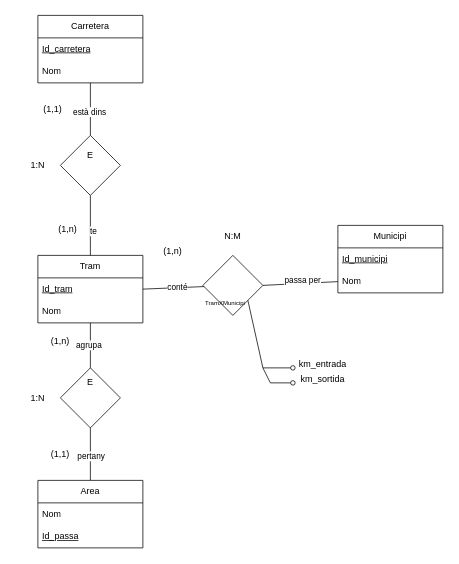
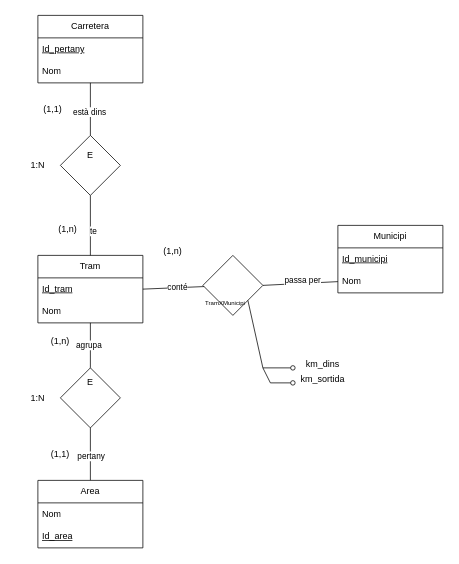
  <mxCell id="0" />
  <mxCell id="1" parent="0" />
  <mxCell id="2" value="Carretera" style="swimlane;fontStyle=0;childLayout=stackLayout;horizontal=1;startSize=30;horizontalStack=0;resizeParent=1;resizeParentMax=0;resizeLast=0;collapsible=1;marginBottom=0;whiteSpace=wrap;html=1;" parent="1" vertex="1"><mxGeometry x="50" y="20" width="140" height="90" as="geometry" /></mxCell>
- <mxCell id="3" value="Id_carretera" style="text;strokeColor=none;fillColor=none;align=left;verticalAlign=middle;spacingLeft=4;spacingRight=4;overflow=hidden;points=[[0,0.5],[1,0.5]];portConstraint=eastwest;rotatable=0;whiteSpace=wrap;html=1;fontStyle=4" parent="2" vertex="1"><mxGeometry y="30" width="140" height="30" as="geometry" /></mxCell>
+ <mxCell id="3" value="Id_pertany" style="text;strokeColor=none;fillColor=none;align=left;verticalAlign=middle;spacingLeft=4;spacingRight=4;overflow=hidden;points=[[0,0.5],[1,0.5]];portConstraint=eastwest;rotatable=0;whiteSpace=wrap;html=1;fontStyle=4" parent="2" vertex="1"><mxGeometry y="30" width="140" height="30" as="geometry" /></mxCell>
  <mxCell id="4" value="Nom" style="text;strokeColor=none;fillColor=none;align=left;verticalAlign=middle;spacingLeft=4;spacingRight=4;overflow=hidden;points=[[0,0.5],[1,0.5]];portConstraint=eastwest;rotatable=0;whiteSpace=wrap;html=1;" parent="2" vertex="1"><mxGeometry y="60" width="140" height="30" as="geometry" /></mxCell>
  <mxCell id="5" value="Tram" style="swimlane;fontStyle=0;childLayout=stackLayout;horizontal=1;startSize=30;horizontalStack=0;resizeParent=1;resizeParentMax=0;resizeLast=0;collapsible=1;marginBottom=0;whiteSpace=wrap;html=1;" parent="1" vertex="1"><mxGeometry x="50" y="340" width="140" height="90" as="geometry" /></mxCell>
  <mxCell id="6" value="Id_tram" style="text;strokeColor=none;fillColor=none;align=left;verticalAlign=middle;spacingLeft=4;spacingRight=4;overflow=hidden;points=[[0,0.5],[1,0.5]];portConstraint=eastwest;rotatable=0;whiteSpace=wrap;html=1;fontStyle=4" parent="5" vertex="1"><mxGeometry y="30" width="140" height="30" as="geometry" /></mxCell>
  <mxCell id="7" value="Nom" style="text;strokeColor=none;fillColor=none;align=left;verticalAlign=middle;spacingLeft=4;spacingRight=4;overflow=hidden;points=[[0,0.5],[1,0.5]];portConstraint=eastwest;rotatable=0;whiteSpace=wrap;html=1;" parent="5" vertex="1"><mxGeometry y="60" width="140" height="30" as="geometry" /></mxCell>
  <mxCell id="8" value="" style="rhombus;whiteSpace=wrap;html=1;" parent="1" vertex="1"><mxGeometry x="80" y="180" width="80" height="80" as="geometry" /></mxCell>
  <mxCell id="9" value="Municipi" style="swimlane;fontStyle=0;childLayout=stackLayout;horizontal=1;startSize=30;horizontalStack=0;resizeParent=1;resizeParentMax=0;resizeLast=0;collapsible=1;marginBottom=0;whiteSpace=wrap;html=1;" parent="1" vertex="1"><mxGeometry x="450" y="300" width="140" height="90" as="geometry" /></mxCell>
  <mxCell id="10" value="Id_municipi" style="text;strokeColor=none;fillColor=none;align=left;verticalAlign=middle;spacingLeft=4;spacingRight=4;overflow=hidden;points=[[0,0.5],[1,0.5]];portConstraint=eastwest;rotatable=0;whiteSpace=wrap;html=1;fontStyle=4" parent="9" vertex="1"><mxGeometry y="30" width="140" height="30" as="geometry" /></mxCell>
  <mxCell id="11" value="Nom" style="text;strokeColor=none;fillColor=none;align=left;verticalAlign=middle;spacingLeft=4;spacingRight=4;overflow=hidden;points=[[0,0.5],[1,0.5]];portConstraint=eastwest;rotatable=0;whiteSpace=wrap;html=1;" parent="9" vertex="1"><mxGeometry y="60" width="140" height="30" as="geometry" /></mxCell>
  <mxCell id="12" value="" style="rhombus;whiteSpace=wrap;html=1;" parent="1" vertex="1"><mxGeometry x="270" y="340" width="80" height="80" as="geometry" /></mxCell>
  <mxCell id="13" value="" style="rhombus;whiteSpace=wrap;html=1;" parent="1" vertex="1"><mxGeometry x="80" y="490" width="80" height="80" as="geometry" /></mxCell>
  <mxCell id="14" value="" style="endArrow=none;html=1;rounded=0;entryX=0.5;entryY=1;entryDx=0;entryDy=0;exitX=0.5;exitY=0;exitDx=0;exitDy=0;" parent="1" source="8" target="2" edge="1"><mxGeometry width="50" height="50" relative="1" as="geometry"><mxPoint x="290" y="410" as="sourcePoint" /><mxPoint x="340" y="360" as="targetPoint" /></mxGeometry></mxCell>
  <mxCell id="15" value="està dins" style="edgeLabel;html=1;align=center;verticalAlign=middle;resizable=0;points=[];" parent="14" vertex="1" connectable="0"><mxGeometry x="-0.1" y="2" relative="1" as="geometry"><mxPoint as="offset" /></mxGeometry></mxCell>
  <mxCell id="16" value="" style="endArrow=none;html=1;rounded=0;entryX=0.5;entryY=1;entryDx=0;entryDy=0;exitX=0.5;exitY=0;exitDx=0;exitDy=0;" parent="1" source="5" target="8" edge="1"><mxGeometry width="50" height="50" relative="1" as="geometry"><mxPoint x="80" y="320" as="sourcePoint" /><mxPoint x="130" y="270" as="targetPoint" /></mxGeometry></mxCell>
  <mxCell id="17" value="te" style="edgeLabel;html=1;align=center;verticalAlign=middle;resizable=0;points=[];" parent="16" vertex="1" connectable="0"><mxGeometry x="-0.175" y="-3" relative="1" as="geometry"><mxPoint as="offset" /></mxGeometry></mxCell>
  <mxCell id="18" value="" style="endArrow=none;html=1;rounded=0;entryX=1;entryY=0.5;entryDx=0;entryDy=0;" parent="1" source="12" edge="1"><mxGeometry width="50" height="50" relative="1" as="geometry"><mxPoint x="220" y="500" as="sourcePoint" /><mxPoint x="190" y="385" as="targetPoint" /></mxGeometry></mxCell>
  <mxCell id="19" value="conté" style="edgeLabel;html=1;align=center;verticalAlign=middle;resizable=0;points=[];" parent="18" vertex="1" connectable="0"><mxGeometry x="-0.129" y="-1" relative="1" as="geometry"><mxPoint as="offset" /></mxGeometry></mxCell>
  <mxCell id="20" value="" style="endArrow=none;html=1;rounded=0;entryX=1;entryY=0.5;entryDx=0;entryDy=0;exitX=0;exitY=0.5;exitDx=0;exitDy=0;" parent="1" target="12" edge="1"><mxGeometry width="50" height="50" relative="1" as="geometry"><mxPoint x="450" y="375" as="sourcePoint" /><mxPoint x="300" y="460" as="targetPoint" /></mxGeometry></mxCell>
  <mxCell id="21" value="passa per" style="edgeLabel;html=1;align=center;verticalAlign=middle;resizable=0;points=[];" parent="20" vertex="1" connectable="0"><mxGeometry x="-0.04" y="2" relative="1" as="geometry"><mxPoint y="-7" as="offset" /></mxGeometry></mxCell>
  <mxCell id="22" value="" style="endArrow=none;html=1;rounded=0;exitX=0.5;exitY=0;exitDx=0;exitDy=0;entryX=0.5;entryY=1;entryDx=0;entryDy=0;" parent="1" source="13" target="5" edge="1"><mxGeometry width="50" height="50" relative="1" as="geometry"><mxPoint x="290" y="410" as="sourcePoint" /><mxPoint x="180" y="440" as="targetPoint" /></mxGeometry></mxCell>
  <mxCell id="23" value="agrupa" style="edgeLabel;html=1;align=center;verticalAlign=middle;resizable=0;points=[];" parent="22" vertex="1" connectable="0"><mxGeometry x="0.022" y="3" relative="1" as="geometry"><mxPoint as="offset" /></mxGeometry></mxCell>
  <mxCell id="24" value="" style="endArrow=none;html=1;rounded=0;exitX=0.5;exitY=1;exitDx=0;exitDy=0;entryX=0.5;entryY=0;entryDx=0;entryDy=0;" parent="1" source="13" target="36" edge="1"><mxGeometry width="50" height="50" relative="1" as="geometry"><mxPoint x="290" y="410" as="sourcePoint" /><mxPoint x="120" y="640" as="targetPoint" /></mxGeometry></mxCell>
  <mxCell id="25" value="pertany" style="edgeLabel;html=1;align=center;verticalAlign=middle;resizable=0;points=[];" parent="24" vertex="1" connectable="0"><mxGeometry x="0.057" relative="1" as="geometry"><mxPoint as="offset" /></mxGeometry></mxCell>
  <mxCell id="26" value="(1,n)" style="text;html=1;align=center;verticalAlign=middle;whiteSpace=wrap;rounded=0;" parent="1" vertex="1"><mxGeometry x="60" y="290" width="60" height="30" as="geometry" /></mxCell>
  <mxCell id="27" value="(1,1)" style="text;html=1;align=center;verticalAlign=middle;whiteSpace=wrap;rounded=0;" parent="1" vertex="1"><mxGeometry x="40" y="130" width="60" height="30" as="geometry" /></mxCell>
  <mxCell id="28" value="1:N" style="text;html=1;align=center;verticalAlign=middle;whiteSpace=wrap;rounded=0;" parent="1" vertex="1"><mxGeometry x="20" y="205" width="60" height="30" as="geometry" /></mxCell>
  <mxCell id="29" value="&lt;div&gt;E&lt;/div&gt;&lt;div&gt;&lt;br&gt;&lt;/div&gt;&lt;div&gt;&lt;br&gt;&lt;/div&gt;" style="text;html=1;align=center;verticalAlign=middle;whiteSpace=wrap;rounded=0;" parent="1" vertex="1"><mxGeometry x="90" y="205" width="60" height="30" as="geometry" /></mxCell>
  <mxCell id="30" value="(1,n)" style="text;html=1;align=center;verticalAlign=middle;whiteSpace=wrap;rounded=0;" parent="1" vertex="1"><mxGeometry x="200" y="320" width="60" height="30" as="geometry" /></mxCell>
- <mxCell id="31" value="N:M" style="text;html=1;align=center;verticalAlign=middle;whiteSpace=wrap;rounded=0;" parent="1" vertex="1"><mxGeometry x="280" y="300" width="60" height="30" as="geometry" /></mxCell>
  <mxCell id="32" value="(1,1)" style="text;html=1;align=center;verticalAlign=middle;whiteSpace=wrap;rounded=0;" parent="1" vertex="1"><mxGeometry x="50" y="590" width="60" height="30" as="geometry" /></mxCell>
  <mxCell id="33" value="(1,n)" style="text;html=1;align=center;verticalAlign=middle;whiteSpace=wrap;rounded=0;" parent="1" vertex="1"><mxGeometry x="50" y="440" width="60" height="30" as="geometry" /></mxCell>
  <mxCell id="34" value="1:N" style="text;html=1;align=center;verticalAlign=middle;whiteSpace=wrap;rounded=0;" parent="1" vertex="1"><mxGeometry x="20" y="515" width="60" height="30" as="geometry" /></mxCell>
  <mxCell id="35" value="&lt;div&gt;E&lt;/div&gt;&lt;div&gt;&lt;br&gt;&lt;/div&gt;&lt;div&gt;&lt;br&gt;&lt;/div&gt;&lt;div&gt;&lt;br&gt;&lt;/div&gt;" style="text;html=1;align=center;verticalAlign=middle;whiteSpace=wrap;rounded=0;" parent="1" vertex="1"><mxGeometry x="90" y="515" width="60" height="30" as="geometry" /></mxCell>
  <mxCell id="36" value="Area" style="swimlane;fontStyle=0;childLayout=stackLayout;horizontal=1;startSize=30;horizontalStack=0;resizeParent=1;resizeParentMax=0;resizeLast=0;collapsible=1;marginBottom=0;whiteSpace=wrap;html=1;" parent="1" vertex="1"><mxGeometry x="50" y="640" width="140" height="90" as="geometry" /></mxCell>
  <mxCell id="37" value="Nom" style="text;strokeColor=none;fillColor=none;align=left;verticalAlign=middle;spacingLeft=4;spacingRight=4;overflow=hidden;points=[[0,0.5],[1,0.5]];portConstraint=eastwest;rotatable=0;whiteSpace=wrap;html=1;fontStyle=0" parent="36" vertex="1"><mxGeometry y="30" width="140" height="30" as="geometry" /></mxCell>
- <mxCell id="38" value="Id_passa" style="text;strokeColor=none;fillColor=none;align=left;verticalAlign=middle;spacingLeft=4;spacingRight=4;overflow=hidden;points=[[0,0.5],[1,0.5]];portConstraint=eastwest;rotatable=0;whiteSpace=wrap;html=1;fontStyle=4" parent="36" vertex="1"><mxGeometry y="60" width="140" height="30" as="geometry" /></mxCell>
+ <mxCell id="38" value="Id_area" style="text;strokeColor=none;fillColor=none;align=left;verticalAlign=middle;spacingLeft=4;spacingRight=4;overflow=hidden;points=[[0,0.5],[1,0.5]];portConstraint=eastwest;rotatable=0;whiteSpace=wrap;html=1;fontStyle=4" parent="36" vertex="1"><mxGeometry y="60" width="140" height="30" as="geometry" /></mxCell>
  <mxCell id="39" value="TramXMunicipi" style="text;html=1;align=center;verticalAlign=middle;whiteSpace=wrap;rounded=0;fontSize=8;" parent="1" vertex="1"><mxGeometry x="275" y="390" width="50" height="25" as="geometry" /></mxCell>
  <mxCell id="40" value="" style="endArrow=none;html=1;rounded=0;entryX=1;entryY=1;entryDx=0;entryDy=0;startArrow=oval;startFill=0;" parent="1" target="12" edge="1"><mxGeometry width="50" height="50" relative="1" as="geometry"><mxPoint x="390" y="490" as="sourcePoint" /><mxPoint x="160" y="450" as="targetPoint" /><Array as="points"><mxPoint x="350" y="490" /></Array></mxGeometry></mxCell>
  <mxCell id="41" value="" style="endArrow=none;html=1;rounded=0;startArrow=oval;startFill=0;" parent="1" edge="1"><mxGeometry width="50" height="50" relative="1" as="geometry"><mxPoint x="390" y="510" as="sourcePoint" /><mxPoint x="350" y="490" as="targetPoint" /><Array as="points"><mxPoint x="360" y="510" /></Array></mxGeometry></mxCell>
- <mxCell id="42" value="km_entrada" style="text;html=1;align=center;verticalAlign=middle;whiteSpace=wrap;rounded=0;" parent="1" vertex="1"><mxGeometry x="400" y="470" width="60" height="30" as="geometry" /></mxCell>
+ <mxCell id="42" value="km_dins" style="text;html=1;align=center;verticalAlign=middle;whiteSpace=wrap;rounded=0;" parent="1" vertex="1"><mxGeometry x="400" y="470" width="60" height="30" as="geometry" /></mxCell>
  <mxCell id="43" value="km_sortida" style="text;html=1;align=center;verticalAlign=middle;whiteSpace=wrap;rounded=0;" parent="1" vertex="1"><mxGeometry x="400" y="490" width="60" height="30" as="geometry" /></mxCell>
